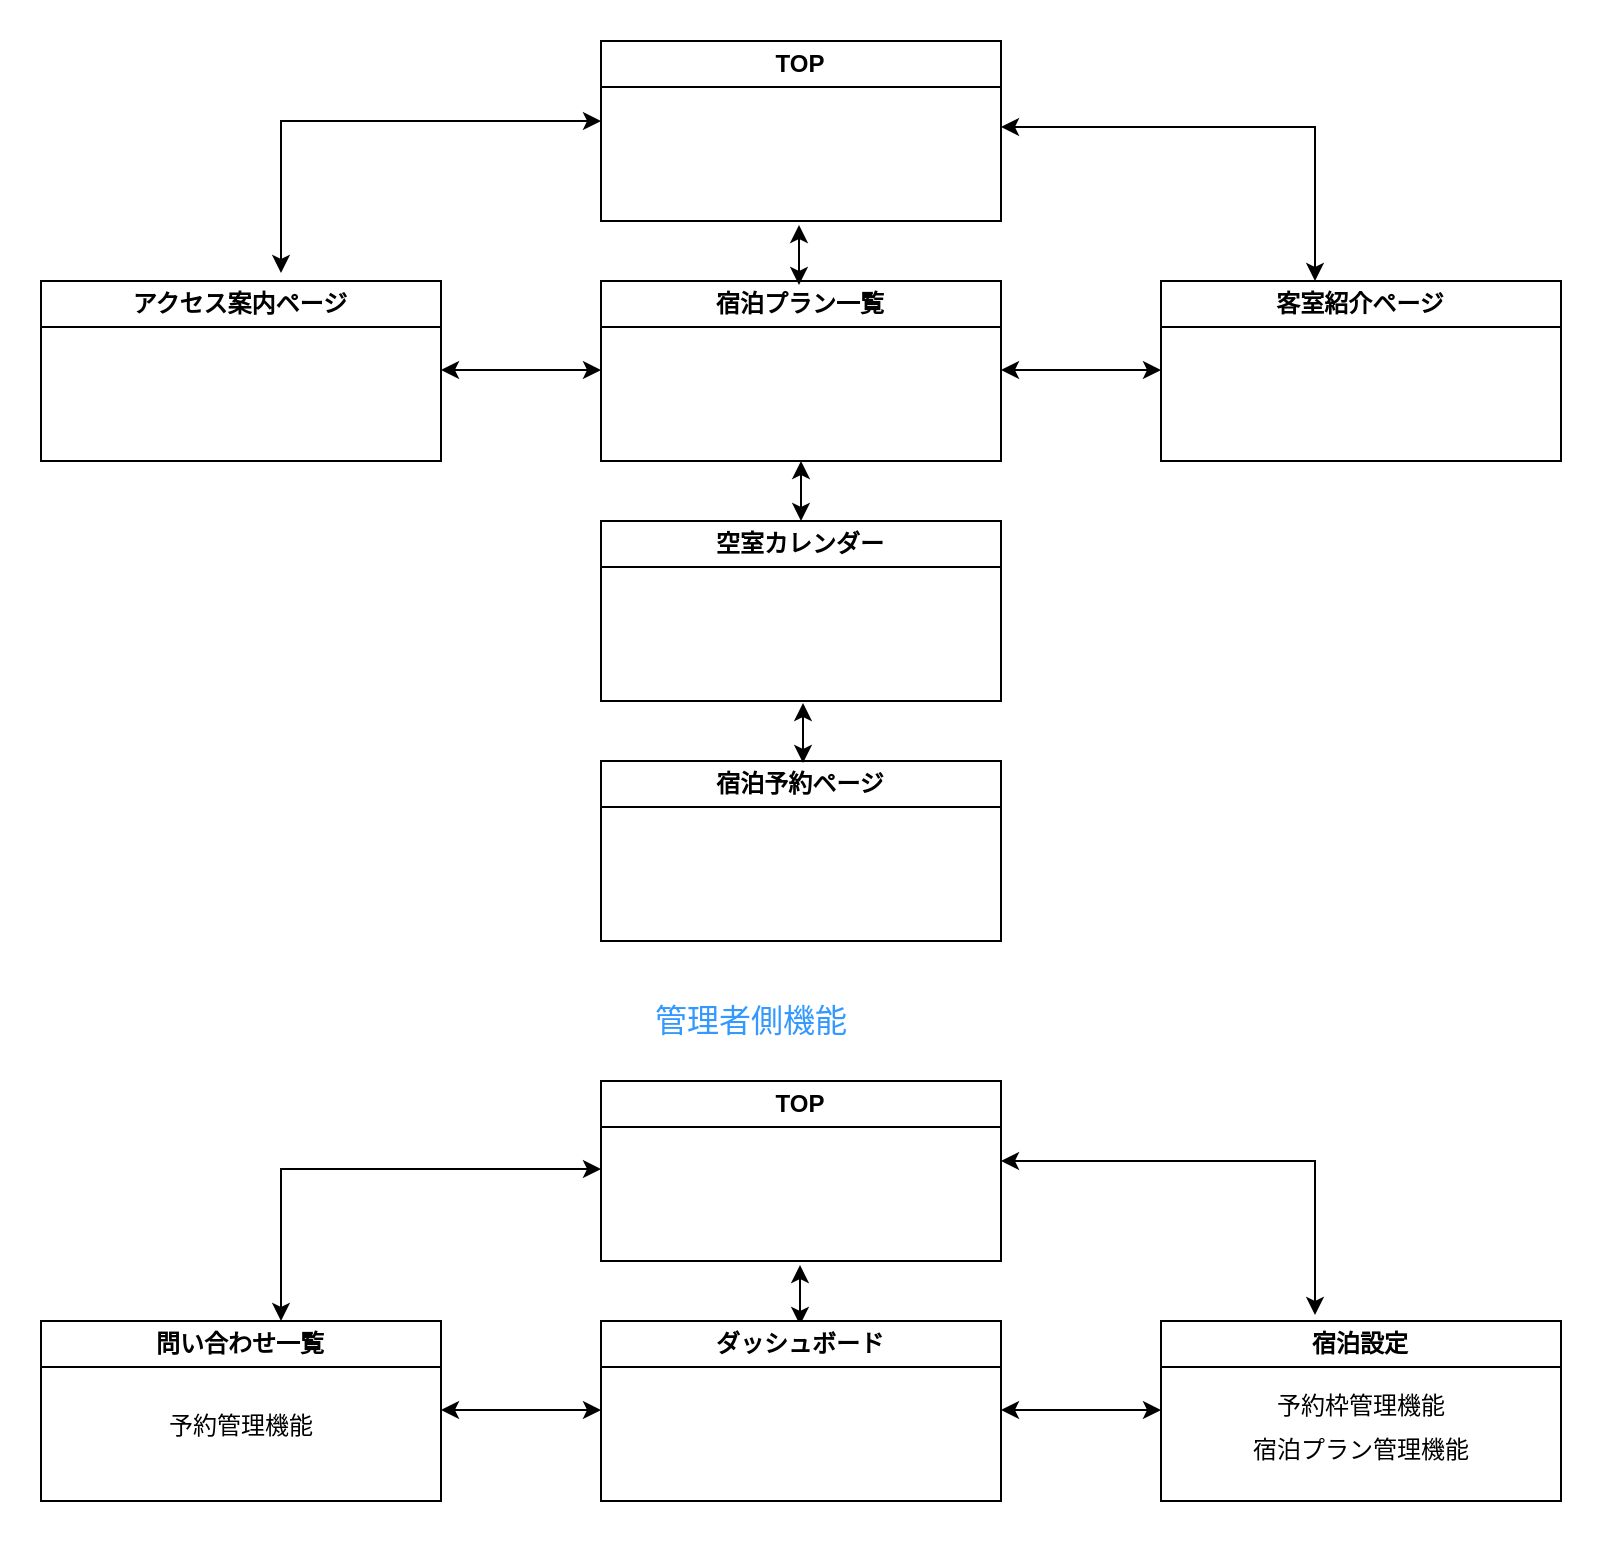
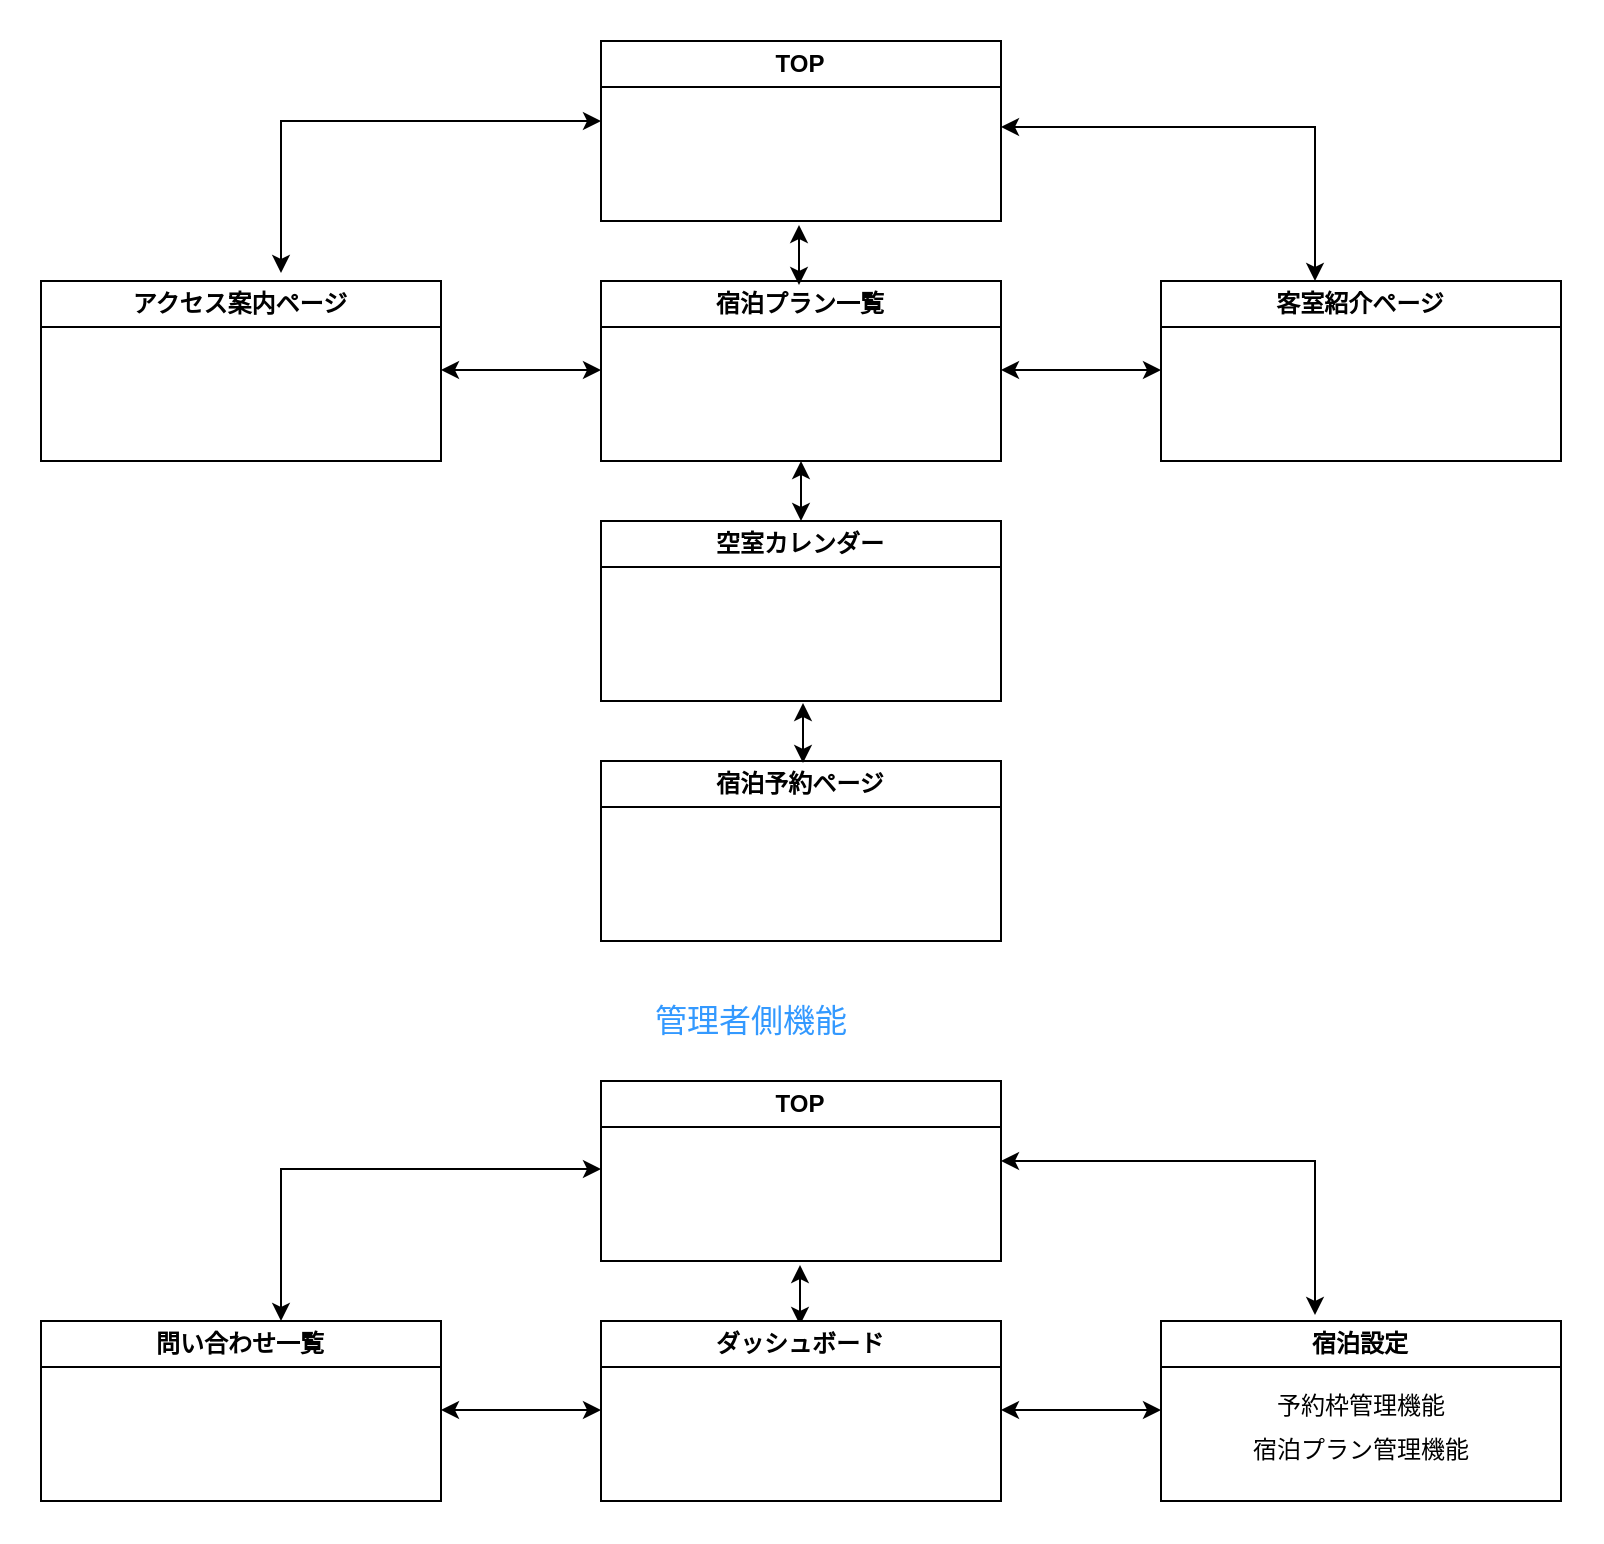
  <mxCell id="0" />
  <mxCell id="1" parent="0" />
  <mxCell id="2" value="TOP" style="swimlane;whiteSpace=wrap;html=1;" vertex="1" parent="1"><mxGeometry x="300" y="20" width="200" height="90" as="geometry" /></mxCell>
  <mxCell id="3" value="アクセス案内ページ" style="swimlane;whiteSpace=wrap;html=1;" vertex="1" parent="1"><mxGeometry x="20" y="140" width="200" height="90" as="geometry" /></mxCell>
  <mxCell id="4" value="客室紹介ページ" style="swimlane;whiteSpace=wrap;html=1;" vertex="1" parent="1"><mxGeometry x="580" y="140" width="200" height="90" as="geometry" /></mxCell>
  <mxCell id="5" value="宿泊プラン一覧" style="swimlane;whiteSpace=wrap;html=1;" vertex="1" parent="1"><mxGeometry x="300" y="140" width="200" height="90" as="geometry" /></mxCell>
  <mxCell id="6" value="空室カレンダー" style="swimlane;whiteSpace=wrap;html=1;" vertex="1" parent="1"><mxGeometry x="300" y="260" width="200" height="90" as="geometry"><mxRectangle x="330" y="320" width="120" height="30" as="alternateBounds" /></mxGeometry></mxCell>
  <mxCell id="7" value="宿泊予約ページ" style="swimlane;whiteSpace=wrap;html=1;" vertex="1" parent="1"><mxGeometry x="300" y="380" width="200" height="90" as="geometry" /></mxCell>
  <mxCell id="8" value="" style="endArrow=classic;startArrow=classic;html=1;rounded=0;" edge="1" parent="1"><mxGeometry width="50" height="50" relative="1" as="geometry"><mxPoint x="220" y="184.5" as="sourcePoint" /><mxPoint x="300" y="184.5" as="targetPoint" /></mxGeometry></mxCell>
  <mxCell id="9" value="" style="endArrow=classic;startArrow=classic;html=1;rounded=0;" edge="1" parent="1"><mxGeometry width="50" height="50" relative="1" as="geometry"><mxPoint x="500" y="184.5" as="sourcePoint" /><mxPoint x="580" y="184.5" as="targetPoint" /><Array as="points"><mxPoint x="540" y="184.5" /></Array></mxGeometry></mxCell>
  <mxCell id="10" value="" style="endArrow=classic;startArrow=classic;html=1;rounded=0;" edge="1" parent="1"><mxGeometry width="50" height="50" relative="1" as="geometry"><mxPoint x="399" y="142" as="sourcePoint" /><mxPoint x="399" y="112" as="targetPoint" /></mxGeometry></mxCell>
  <mxCell id="11" value="" style="endArrow=classic;startArrow=classic;html=1;rounded=0;" edge="1" parent="1"><mxGeometry width="50" height="50" relative="1" as="geometry"><mxPoint x="400" y="260" as="sourcePoint" /><mxPoint x="400" y="230" as="targetPoint" /></mxGeometry></mxCell>
  <mxCell id="12" value="" style="endArrow=classic;startArrow=classic;html=1;rounded=0;" edge="1" parent="1"><mxGeometry width="50" height="50" relative="1" as="geometry"><mxPoint x="401" y="381" as="sourcePoint" /><mxPoint x="401" y="351" as="targetPoint" /></mxGeometry></mxCell>
  <mxCell id="13" value="" style="endArrow=classic;startArrow=classic;html=1;rounded=0;" edge="1" parent="1"><mxGeometry width="50" height="50" relative="1" as="geometry"><mxPoint x="300" y="60" as="sourcePoint" /><mxPoint x="140" y="136" as="targetPoint" /><Array as="points"><mxPoint x="140" y="60" /></Array></mxGeometry></mxCell>
  <mxCell id="14" value="" style="endArrow=classic;startArrow=classic;html=1;rounded=0;entryX=0.435;entryY=-0.033;entryDx=0;entryDy=0;entryPerimeter=0;" edge="1" parent="1"><mxGeometry width="50" height="50" relative="1" as="geometry"><mxPoint x="500" y="63" as="sourcePoint" /><mxPoint x="657" y="140" as="targetPoint" /><Array as="points"><mxPoint x="657" y="62.97" /></Array></mxGeometry></mxCell>
  <mxCell id="15" value="&lt;font color=&quot;#3399ff&quot; style=&quot;font-size: 16px;&quot;&gt;管理者側機能&lt;/font&gt;" style="text;html=1;align=center;verticalAlign=middle;resizable=0;points=[];autosize=1;strokeColor=none;fillColor=none;" vertex="1" parent="1"><mxGeometry x="315" y="495" width="120" height="30" as="geometry" /></mxCell>
  <mxCell id="16" value="TOP" style="swimlane;whiteSpace=wrap;html=1;" vertex="1" parent="1"><mxGeometry x="300" y="540" width="200" height="90" as="geometry" /></mxCell>
  <mxCell id="17" value="" style="endArrow=classic;startArrow=classic;html=1;rounded=0;" edge="1" parent="1"><mxGeometry width="50" height="50" relative="1" as="geometry"><mxPoint x="399.5" y="662" as="sourcePoint" /><mxPoint x="399.5" y="632" as="targetPoint" /></mxGeometry></mxCell>
  <mxCell id="18" value="ダッシュボード" style="swimlane;whiteSpace=wrap;html=1;" vertex="1" parent="1"><mxGeometry x="300" y="660" width="200" height="90" as="geometry" /></mxCell>
  <mxCell id="19" value="問い合わせ一覧" style="swimlane;whiteSpace=wrap;html=1;" vertex="1" parent="1"><mxGeometry x="20" y="660" width="200" height="90" as="geometry" /></mxCell>
- <mxCell id="20" value="予約管理機能" style="text;html=1;align=center;verticalAlign=middle;resizable=0;points=[];autosize=1;strokeColor=none;fillColor=none;" vertex="1" parent="19"><mxGeometry x="50" y="38" width="100" height="30" as="geometry" /></mxCell>
  <mxCell id="21" value="宿泊設定" style="swimlane;whiteSpace=wrap;html=1;startSize=23;" vertex="1" parent="1"><mxGeometry x="580" y="660" width="200" height="90" as="geometry" /></mxCell>
  <mxCell id="22" value="宿泊プラン管理機能" style="text;html=1;align=center;verticalAlign=middle;resizable=0;points=[];autosize=1;strokeColor=none;fillColor=none;" vertex="1" parent="21"><mxGeometry x="35" y="50" width="130" height="30" as="geometry" /></mxCell>
  <mxCell id="23" value="予約枠管理機能" style="text;html=1;align=center;verticalAlign=middle;resizable=0;points=[];autosize=1;strokeColor=none;fillColor=none;" vertex="1" parent="21"><mxGeometry x="45" y="28" width="110" height="30" as="geometry" /></mxCell>
  <mxCell id="24" value="" style="endArrow=classic;startArrow=classic;html=1;rounded=0;" edge="1" parent="1"><mxGeometry width="50" height="50" relative="1" as="geometry"><mxPoint x="220" y="704.5" as="sourcePoint" /><mxPoint x="300" y="704.5" as="targetPoint" /></mxGeometry></mxCell>
  <mxCell id="25" value="" style="endArrow=classic;startArrow=classic;html=1;rounded=0;" edge="1" parent="1"><mxGeometry width="50" height="50" relative="1" as="geometry"><mxPoint x="500" y="704.5" as="sourcePoint" /><mxPoint x="580" y="704.5" as="targetPoint" /></mxGeometry></mxCell>
  <mxCell id="26" value="" style="endArrow=classic;startArrow=classic;html=1;rounded=0;entryX=0.435;entryY=-0.033;entryDx=0;entryDy=0;entryPerimeter=0;" edge="1" parent="1"><mxGeometry width="50" height="50" relative="1" as="geometry"><mxPoint x="500" y="580" as="sourcePoint" /><mxPoint x="657" y="657" as="targetPoint" /><Array as="points"><mxPoint x="657" y="580" /></Array></mxGeometry></mxCell>
  <mxCell id="27" value="" style="endArrow=classic;startArrow=classic;html=1;rounded=0;" edge="1" parent="1"><mxGeometry width="50" height="50" relative="1" as="geometry"><mxPoint x="300" y="584" as="sourcePoint" /><mxPoint x="140" y="660" as="targetPoint" /><Array as="points"><mxPoint x="140" y="584" /></Array></mxGeometry></mxCell>
